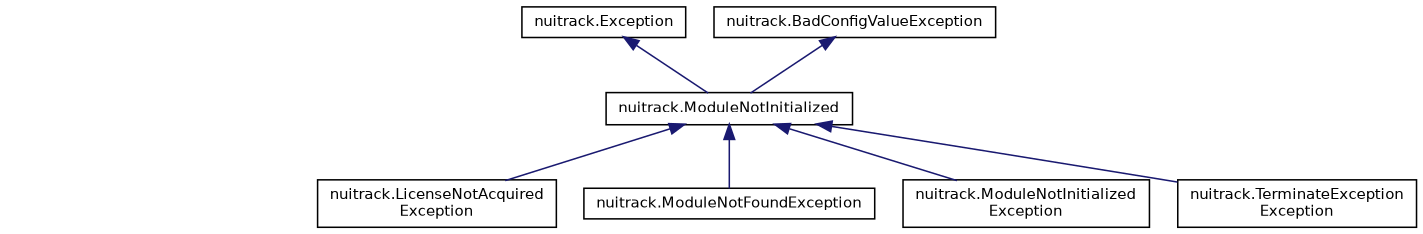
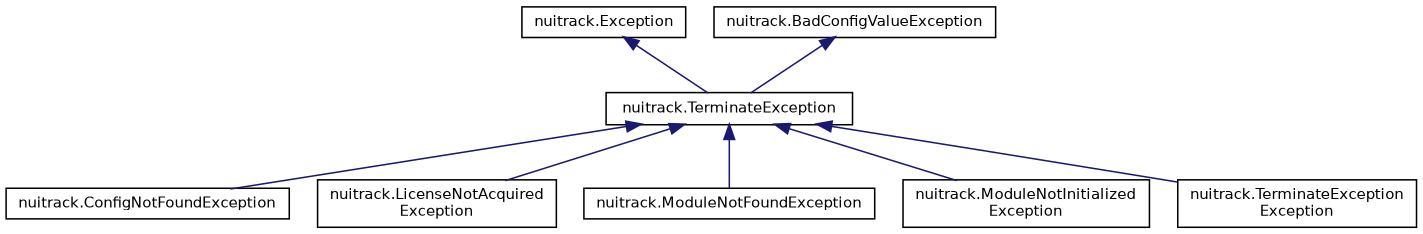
  digraph {
    rankdir=TB
    node [color=black fillcolor=white fontname=Helvetica fontsize=10 shape=record style=filled]
    edge [color=midnightblue dir=back fontname=Helvetica fontsize=10 labelfontname=Helvetica labelfontsize=10 style=solid]
    n1 [height=0.2 label="nuitrack.Exception" width=0.4]
-   n2 [height=0.2 label="nuitrack.ModuleNotInitialized" width=0.4]
+   n2 [height=0.2 label="nuitrack.TerminateException" width=0.4]
+   n3 [height=0.2 label="nuitrack.ConfigNotFoundException" width=0.4]
    n4 [height=0.2 label="nuitrack.LicenseNotAcquired\lException" width=0.4]
    n5 [height=0.2 label="nuitrack.ModuleNotFoundException" width=0.4]
    n6 [height=0.2 label="nuitrack.ModuleNotInitialized\lException" width=0.4]
    n7 [height=0.2 label="nuitrack.TerminateException\lException" width=0.4]
    n8 [height=0.2 label="nuitrack.BadConfigValueException" width=0.4]
    n1 -> n2
+   n2 -> n3
    n2 -> n4
    n2 -> n5
    n2 -> n6
    n2 -> n7
    n8 -> n2
  }
